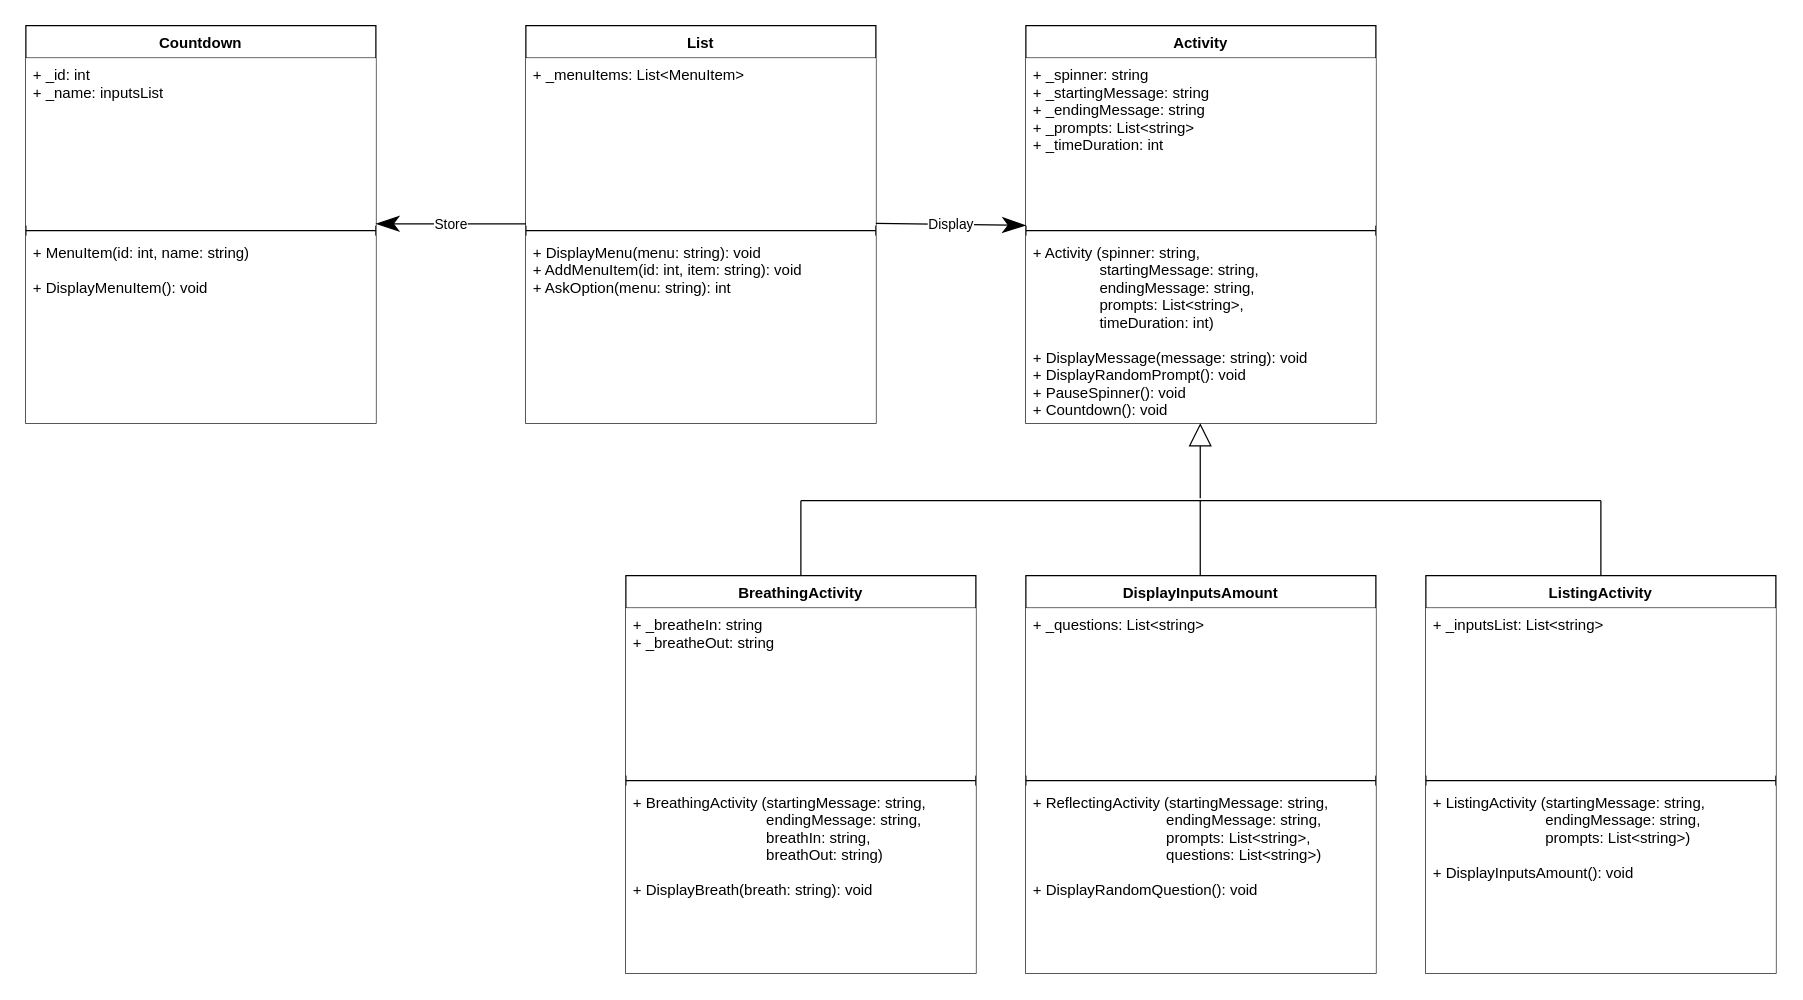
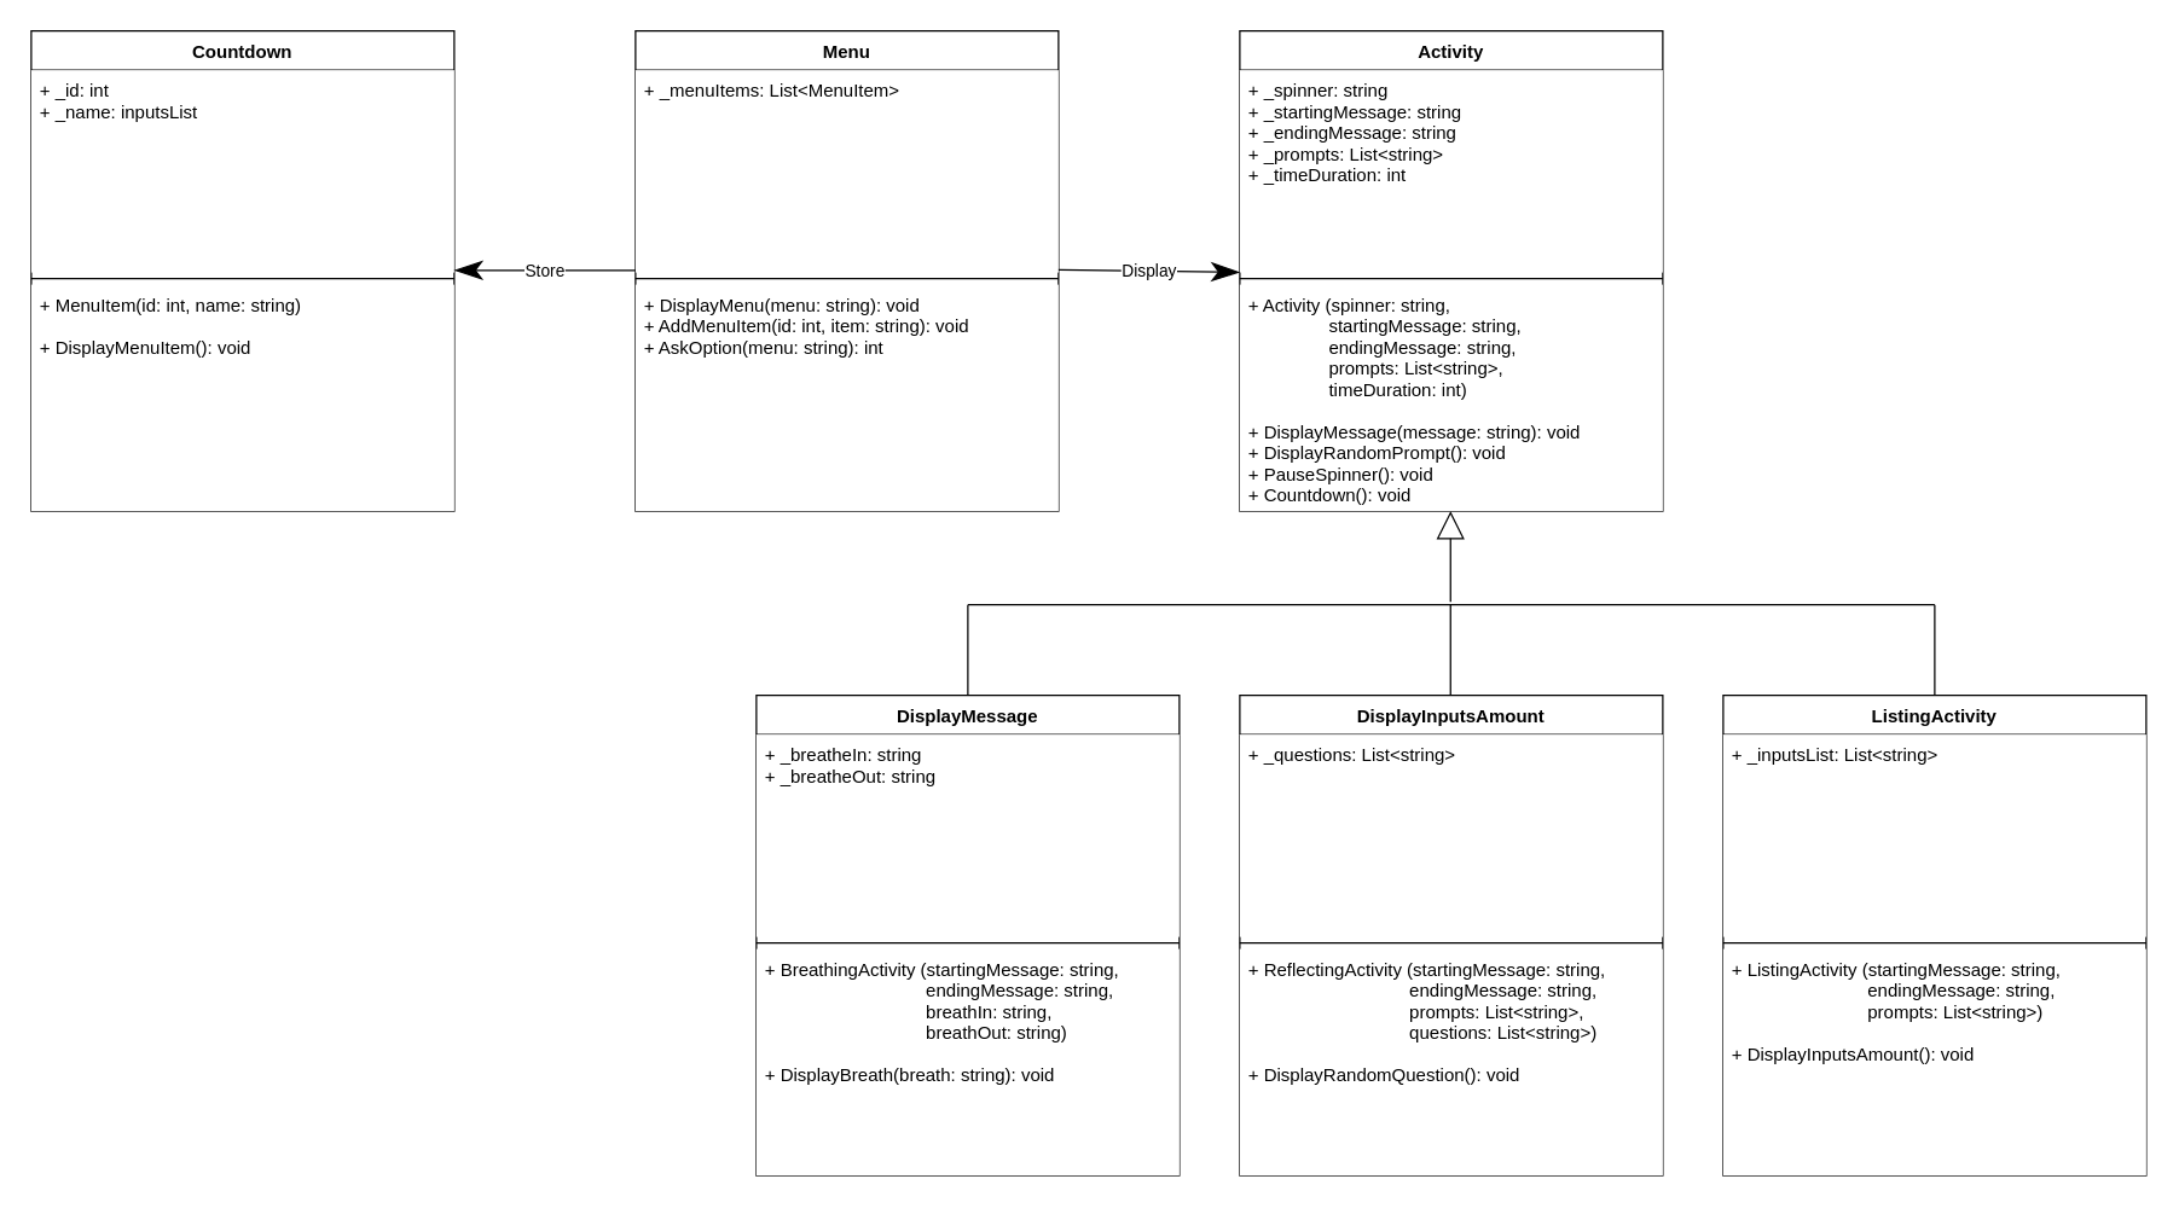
  <mxCell id="0" />
  <mxCell id="1" parent="0" />
  <mxCell id="2" value="Activity" style="swimlane;fontStyle=1;align=center;verticalAlign=top;childLayout=stackLayout;horizontal=1;startSize=26;horizontalStack=0;resizeParent=1;resizeParentMax=0;resizeLast=0;collapsible=1;marginBottom=0;movable=1;resizable=1;rotatable=1;deletable=1;editable=1;connectable=1;" parent="1" vertex="1"><mxGeometry x="820" y="20" width="280" height="318" as="geometry"><mxRectangle x="80" y="80" width="80" height="30" as="alternateBounds" /></mxGeometry></mxCell>
  <mxCell id="3" value="+ _spinner: string&#10;+ _startingMessage: string&#10;+ _endingMessage: string&#10;+ _prompts: List&lt;string&gt;&#10;+ _timeDuration: int&#10;" style="text;strokeColor=none;fillColor=default;align=left;verticalAlign=top;spacingLeft=4;spacingRight=4;overflow=hidden;rotatable=0;points=[[0,0.5],[1,0.5]];portConstraint=eastwest;" parent="2" vertex="1"><mxGeometry y="26" width="280" height="134" as="geometry" /></mxCell>
  <mxCell id="4" value="" style="line;strokeWidth=1;fillColor=none;align=left;verticalAlign=middle;spacingTop=-1;spacingLeft=3;spacingRight=3;rotatable=0;labelPosition=right;points=[];portConstraint=eastwest;strokeColor=inherit;" parent="2" vertex="1"><mxGeometry y="160" width="280" height="8" as="geometry" /></mxCell>
  <mxCell id="5" value="+ Activity (spinner: string,&#10;                startingMessage: string,&#10;                endingMessage: string,&#10;                prompts: List&lt;string&gt;,&#10;                timeDuration: int)&#10;&#10;+ DisplayMessage(message: string): void&#10;+ DisplayRandomPrompt(): void&#10;+ PauseSpinner(): void&#10;+ Countdown(): void&#10;" style="text;strokeColor=none;fillColor=default;align=left;verticalAlign=top;spacingLeft=4;spacingRight=4;overflow=hidden;rotatable=0;points=[[0,0.5],[1,0.5]];portConstraint=eastwest;" parent="2" vertex="1"><mxGeometry y="168" width="280" height="150" as="geometry" /></mxCell>
- <mxCell id="6" value="BreathingActivity" style="swimlane;fontStyle=1;align=center;verticalAlign=top;childLayout=stackLayout;horizontal=1;startSize=26;horizontalStack=0;resizeParent=1;resizeParentMax=0;resizeLast=0;collapsible=1;marginBottom=0;movable=1;resizable=1;rotatable=1;deletable=1;editable=1;connectable=1;" parent="1" vertex="1"><mxGeometry x="500" y="460" width="280" height="318" as="geometry"><mxRectangle x="80" y="80" width="80" height="30" as="alternateBounds" /></mxGeometry></mxCell>
+ <mxCell id="6" value="DisplayMessage" style="swimlane;fontStyle=1;align=center;verticalAlign=top;childLayout=stackLayout;horizontal=1;startSize=26;horizontalStack=0;resizeParent=1;resizeParentMax=0;resizeLast=0;collapsible=1;marginBottom=0;movable=1;resizable=1;rotatable=1;deletable=1;editable=1;connectable=1;" parent="1" vertex="1"><mxGeometry x="500" y="460" width="280" height="318" as="geometry"><mxRectangle x="80" y="80" width="80" height="30" as="alternateBounds" /></mxGeometry></mxCell>
  <mxCell id="7" value="+ _breatheIn: string&#10;+ _breatheOut: string&#10;" style="text;strokeColor=none;fillColor=default;align=left;verticalAlign=top;spacingLeft=4;spacingRight=4;overflow=hidden;rotatable=0;points=[[0,0.5],[1,0.5]];portConstraint=eastwest;" parent="6" vertex="1"><mxGeometry y="26" width="280" height="134" as="geometry" /></mxCell>
  <mxCell id="8" value="" style="line;strokeWidth=1;fillColor=none;align=left;verticalAlign=middle;spacingTop=-1;spacingLeft=3;spacingRight=3;rotatable=0;labelPosition=right;points=[];portConstraint=eastwest;strokeColor=inherit;" parent="6" vertex="1"><mxGeometry y="160" width="280" height="8" as="geometry" /></mxCell>
  <mxCell id="9" value="+ BreathingActivity (startingMessage: string,&#10;                                endingMessage: string,&#10;                                breathIn: string,&#10;                                breathOut: string)&#10;&#10;+ DisplayBreath(breath: string): void&#10;&#10;" style="text;strokeColor=none;fillColor=default;align=left;verticalAlign=top;spacingLeft=4;spacingRight=4;overflow=hidden;rotatable=0;points=[[0,0.5],[1,0.5]];portConstraint=eastwest;" parent="6" vertex="1"><mxGeometry y="168" width="280" height="150" as="geometry" /></mxCell>
  <mxCell id="10" value="DisplayInputsAmount" style="swimlane;fontStyle=1;align=center;verticalAlign=top;childLayout=stackLayout;horizontal=1;startSize=26;horizontalStack=0;resizeParent=1;resizeParentMax=0;resizeLast=0;collapsible=1;marginBottom=0;movable=1;resizable=1;rotatable=1;deletable=1;editable=1;connectable=1;" parent="1" vertex="1"><mxGeometry x="820" y="460" width="280" height="318" as="geometry"><mxRectangle x="80" y="80" width="80" height="30" as="alternateBounds" /></mxGeometry></mxCell>
  <mxCell id="11" value="+ _questions: List&lt;string&gt;&#10;" style="text;strokeColor=none;fillColor=default;align=left;verticalAlign=top;spacingLeft=4;spacingRight=4;overflow=hidden;rotatable=0;points=[[0,0.5],[1,0.5]];portConstraint=eastwest;" parent="10" vertex="1"><mxGeometry y="26" width="280" height="134" as="geometry" /></mxCell>
  <mxCell id="12" value="" style="line;strokeWidth=1;fillColor=none;align=left;verticalAlign=middle;spacingTop=-1;spacingLeft=3;spacingRight=3;rotatable=0;labelPosition=right;points=[];portConstraint=eastwest;strokeColor=inherit;" parent="10" vertex="1"><mxGeometry y="160" width="280" height="8" as="geometry" /></mxCell>
  <mxCell id="13" value="+ ReflectingActivity (startingMessage: string,&#10;                                endingMessage: string,&#10;                                prompts: List&lt;string&gt;,&#10;                                questions: List&lt;string&gt;)&#10;&#10;+ DisplayRandomQuestion(): void&#10;&#10;" style="text;strokeColor=none;fillColor=default;align=left;verticalAlign=top;spacingLeft=4;spacingRight=4;overflow=hidden;rotatable=0;points=[[0,0.5],[1,0.5]];portConstraint=eastwest;" parent="10" vertex="1"><mxGeometry y="168" width="280" height="150" as="geometry" /></mxCell>
  <mxCell id="14" value="ListingActivity" style="swimlane;fontStyle=1;align=center;verticalAlign=top;childLayout=stackLayout;horizontal=1;startSize=26;horizontalStack=0;resizeParent=1;resizeParentMax=0;resizeLast=0;collapsible=1;marginBottom=0;movable=1;resizable=1;rotatable=1;deletable=1;editable=1;connectable=1;" parent="1" vertex="1"><mxGeometry x="1140" y="460" width="280" height="318" as="geometry"><mxRectangle x="80" y="80" width="80" height="30" as="alternateBounds" /></mxGeometry></mxCell>
  <mxCell id="15" value="+ _inputsList: List&lt;string&gt;&#10;" style="text;strokeColor=none;fillColor=default;align=left;verticalAlign=top;spacingLeft=4;spacingRight=4;overflow=hidden;rotatable=0;points=[[0,0.5],[1,0.5]];portConstraint=eastwest;" parent="14" vertex="1"><mxGeometry y="26" width="280" height="134" as="geometry" /></mxCell>
  <mxCell id="16" value="" style="line;strokeWidth=1;fillColor=none;align=left;verticalAlign=middle;spacingTop=-1;spacingLeft=3;spacingRight=3;rotatable=0;labelPosition=right;points=[];portConstraint=eastwest;strokeColor=inherit;" parent="14" vertex="1"><mxGeometry y="160" width="280" height="8" as="geometry" /></mxCell>
  <mxCell id="17" value="+ ListingActivity (startingMessage: string,&#10;                           endingMessage: string,&#10;                           prompts: List&lt;string&gt;)&#10;&#10;+ DisplayInputsAmount(): void&#10;&#10;" style="text;strokeColor=none;fillColor=default;align=left;verticalAlign=top;spacingLeft=4;spacingRight=4;overflow=hidden;rotatable=0;points=[[0,0.5],[1,0.5]];portConstraint=eastwest;" parent="14" vertex="1"><mxGeometry y="168" width="280" height="150" as="geometry" /></mxCell>
- <mxCell id="18" value="List" style="swimlane;fontStyle=1;align=center;verticalAlign=top;childLayout=stackLayout;horizontal=1;startSize=26;horizontalStack=0;resizeParent=1;resizeParentMax=0;resizeLast=0;collapsible=1;marginBottom=0;movable=1;resizable=1;rotatable=1;deletable=1;editable=1;connectable=1;" parent="1" vertex="1"><mxGeometry x="420" y="20" width="280" height="318" as="geometry"><mxRectangle x="80" y="80" width="80" height="30" as="alternateBounds" /></mxGeometry></mxCell>
+ <mxCell id="18" value="Menu" style="swimlane;fontStyle=1;align=center;verticalAlign=top;childLayout=stackLayout;horizontal=1;startSize=26;horizontalStack=0;resizeParent=1;resizeParentMax=0;resizeLast=0;collapsible=1;marginBottom=0;movable=1;resizable=1;rotatable=1;deletable=1;editable=1;connectable=1;" parent="1" vertex="1"><mxGeometry x="420" y="20" width="280" height="318" as="geometry"><mxRectangle x="80" y="80" width="80" height="30" as="alternateBounds" /></mxGeometry></mxCell>
  <mxCell id="19" value="+ _menuItems: List&lt;MenuItem&gt;&#10;" style="text;strokeColor=none;fillColor=default;align=left;verticalAlign=top;spacingLeft=4;spacingRight=4;overflow=hidden;rotatable=0;points=[[0,0.5],[1,0.5]];portConstraint=eastwest;" parent="18" vertex="1"><mxGeometry y="26" width="280" height="134" as="geometry" /></mxCell>
  <mxCell id="20" value="" style="line;strokeWidth=1;fillColor=none;align=left;verticalAlign=middle;spacingTop=-1;spacingLeft=3;spacingRight=3;rotatable=0;labelPosition=right;points=[];portConstraint=eastwest;strokeColor=inherit;" parent="18" vertex="1"><mxGeometry y="160" width="280" height="8" as="geometry" /></mxCell>
  <mxCell id="21" value="+ DisplayMenu(menu: string): void&#10;+ AddMenuItem(id: int, item: string): void&#10;+ AskOption(menu: string): int&#10;" style="text;strokeColor=none;fillColor=default;align=left;verticalAlign=top;spacingLeft=4;spacingRight=4;overflow=hidden;rotatable=0;points=[[0,0.5],[1,0.5]];portConstraint=eastwest;" parent="18" vertex="1"><mxGeometry y="168" width="280" height="150" as="geometry" /></mxCell>
  <mxCell id="22" value="Countdown" style="swimlane;fontStyle=1;align=center;verticalAlign=top;childLayout=stackLayout;horizontal=1;startSize=26;horizontalStack=0;resizeParent=1;resizeParentMax=0;resizeLast=0;collapsible=1;marginBottom=0;movable=1;resizable=1;rotatable=1;deletable=1;editable=1;connectable=1;" parent="1" vertex="1"><mxGeometry x="20" y="20" width="280" height="318" as="geometry"><mxRectangle x="80" y="80" width="80" height="30" as="alternateBounds" /></mxGeometry></mxCell>
  <mxCell id="23" value="+ _id: int&#10;+ _name: inputsList&#10;" style="text;strokeColor=none;fillColor=default;align=left;verticalAlign=top;spacingLeft=4;spacingRight=4;overflow=hidden;rotatable=0;points=[[0,0.5],[1,0.5]];portConstraint=eastwest;" parent="22" vertex="1"><mxGeometry y="26" width="280" height="134" as="geometry" /></mxCell>
  <mxCell id="24" value="" style="line;strokeWidth=1;fillColor=none;align=left;verticalAlign=middle;spacingTop=-1;spacingLeft=3;spacingRight=3;rotatable=0;labelPosition=right;points=[];portConstraint=eastwest;strokeColor=inherit;" parent="22" vertex="1"><mxGeometry y="160" width="280" height="8" as="geometry" /></mxCell>
  <mxCell id="25" value="+ MenuItem(id: int, name: string)&#10;&#10;+ DisplayMenuItem(): void&#10;" style="text;strokeColor=none;fillColor=default;align=left;verticalAlign=top;spacingLeft=4;spacingRight=4;overflow=hidden;rotatable=0;points=[[0,0.5],[1,0.5]];portConstraint=eastwest;" parent="22" vertex="1"><mxGeometry y="168" width="280" height="150" as="geometry" /></mxCell>
  <mxCell id="26" value="Store" style="endArrow=classicThin;endSize=16;endFill=1;html=1;rounded=0;" parent="1" edge="1"><mxGeometry width="160" relative="1" as="geometry"><mxPoint x="420" y="178.5" as="sourcePoint" /><mxPoint x="300" y="178.5" as="targetPoint" /></mxGeometry></mxCell>
  <mxCell id="27" value="Display" style="endArrow=classicThin;endSize=16;endFill=1;html=1;rounded=0;" parent="1" edge="1"><mxGeometry width="160" relative="1" as="geometry"><mxPoint x="700" y="178.21" as="sourcePoint" /><mxPoint x="820" y="179.8" as="targetPoint" /></mxGeometry></mxCell>
  <mxCell id="28" value="" style="endArrow=none;html=1;endSize=16;" parent="1" edge="1"><mxGeometry width="50" height="50" relative="1" as="geometry"><mxPoint x="640" y="400" as="sourcePoint" /><mxPoint x="1280" y="400" as="targetPoint" /></mxGeometry></mxCell>
  <mxCell id="29" value="" style="endArrow=none;html=1;endSize=16;exitX=0.5;exitY=0;exitDx=0;exitDy=0;" parent="1" source="14" edge="1"><mxGeometry width="50" height="50" relative="1" as="geometry"><mxPoint x="1290" y="540" as="sourcePoint" /><mxPoint x="1280" y="400" as="targetPoint" /></mxGeometry></mxCell>
  <mxCell id="30" value="" style="endArrow=none;html=1;endSize=16;exitX=0.5;exitY=0;exitDx=0;exitDy=0;" parent="1" edge="1"><mxGeometry width="50" height="50" relative="1" as="geometry"><mxPoint x="959.5" y="460" as="sourcePoint" /><mxPoint x="959.5" y="400" as="targetPoint" /></mxGeometry></mxCell>
  <mxCell id="31" value="" style="endArrow=none;html=1;endSize=16;exitX=0.5;exitY=0;exitDx=0;exitDy=0;" parent="1" source="6" edge="1"><mxGeometry width="50" height="50" relative="1" as="geometry"><mxPoint x="659.5" y="460" as="sourcePoint" /><mxPoint x="640" y="400" as="targetPoint" /></mxGeometry></mxCell>
  <mxCell id="32" value="" style="endArrow=block;html=1;endSize=16;exitX=0.5;exitY=0;exitDx=0;exitDy=0;endFill=0;" parent="1" edge="1"><mxGeometry width="50" height="50" relative="1" as="geometry"><mxPoint x="959.5" y="398" as="sourcePoint" /><mxPoint x="959.5" y="338" as="targetPoint" /></mxGeometry></mxCell>
